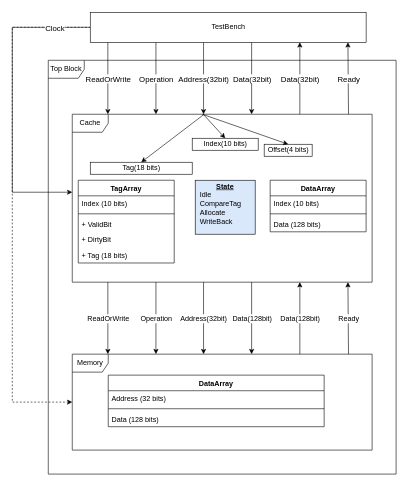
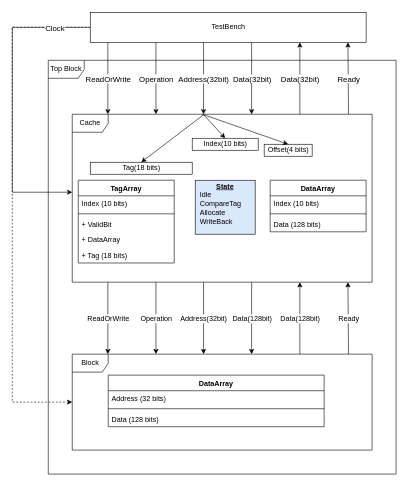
  <mxCell id="0" />
  <mxCell id="1" parent="0" />
  <mxCell id="2" value="Top Block" style="shape=umlFrame;whiteSpace=wrap;html=1;" vertex="1" parent="1"><mxGeometry x="80" y="100" width="580" height="690" as="geometry" /></mxCell>
  <mxCell id="3" style="edgeStyle=orthogonalEdgeStyle;rounded=0;orthogonalLoop=1;jettySize=auto;html=1;entryX=0;entryY=0.5;entryDx=0;entryDy=0;fontSize=13;startArrow=classic;startFill=1;endArrow=none;endFill=0;" edge="1" parent="1" source="4" target="53"><mxGeometry relative="1" as="geometry"><Array as="points"><mxPoint x="20" y="320" /><mxPoint x="20" y="45" /></Array></mxGeometry></mxCell>
  <mxCell id="4" value="Cache" style="shape=umlFrame;whiteSpace=wrap;html=1;" vertex="1" parent="1"><mxGeometry x="120" y="190" width="500" height="280" as="geometry" /></mxCell>
  <mxCell id="5" value="" style="endArrow=classic;html=1;exitX=0.083;exitY=1;exitDx=0;exitDy=0;exitPerimeter=0;entryX=0.083;entryY=0;entryDx=0;entryDy=0;entryPerimeter=0;fontSize=13;" edge="1" parent="1"><mxGeometry relative="1" as="geometry"><mxPoint x="179.34" y="70" as="sourcePoint" /><mxPoint x="179.34" y="190" as="targetPoint" /></mxGeometry></mxCell>
  <mxCell id="6" value="ReadOrWrite" style="edgeLabel;resizable=0;html=1;align=center;verticalAlign=middle;fontSize=13;" connectable="0" vertex="1" parent="5"><mxGeometry relative="1" as="geometry" /></mxCell>
  <mxCell id="7" value="" style="endArrow=classic;html=1;exitX=0.368;exitY=1.005;exitDx=0;exitDy=0;exitPerimeter=0;entryX=0.368;entryY=0.005;entryDx=0;entryDy=0;entryPerimeter=0;fontSize=13;" edge="1" parent="1"><mxGeometry relative="1" as="geometry"><mxPoint x="259.5" y="70" as="sourcePoint" /><mxPoint x="259.5" y="190" as="targetPoint" /></mxGeometry></mxCell>
  <mxCell id="8" value="Operation" style="edgeLabel;resizable=0;html=1;align=center;verticalAlign=middle;fontSize=13;" connectable="0" vertex="1" parent="7"><mxGeometry relative="1" as="geometry" /></mxCell>
  <mxCell id="9" value="" style="endArrow=classic;html=1;exitX=0.083;exitY=1;exitDx=0;exitDy=0;exitPerimeter=0;entryX=0.083;entryY=0;entryDx=0;entryDy=0;entryPerimeter=0;fontSize=13;" edge="1" parent="1"><mxGeometry relative="1" as="geometry"><mxPoint x="338.92" y="70" as="sourcePoint" /><mxPoint x="338.92" y="190" as="targetPoint" /></mxGeometry></mxCell>
  <mxCell id="10" value="Address(32bit)" style="edgeLabel;resizable=0;html=1;align=center;verticalAlign=middle;fontSize=13;" connectable="0" vertex="1" parent="9"><mxGeometry relative="1" as="geometry" /></mxCell>
  <mxCell id="11" value="" style="endArrow=classic;html=1;exitX=0.368;exitY=1.005;exitDx=0;exitDy=0;exitPerimeter=0;entryX=0.368;entryY=0.005;entryDx=0;entryDy=0;entryPerimeter=0;fontSize=13;" edge="1" parent="1"><mxGeometry relative="1" as="geometry"><mxPoint x="419.08" y="70" as="sourcePoint" /><mxPoint x="419.08" y="190" as="targetPoint" /></mxGeometry></mxCell>
  <mxCell id="12" value="Data(32bit)" style="edgeLabel;resizable=0;html=1;align=center;verticalAlign=middle;fontSize=13;" connectable="0" vertex="1" parent="11"><mxGeometry relative="1" as="geometry" /></mxCell>
  <mxCell id="13" value="" style="endArrow=classic;html=1;exitX=0.75;exitY=0;exitDx=0;exitDy=0;entryX=0.75;entryY=1;entryDx=0;entryDy=0;fontSize=13;" edge="1" parent="1"><mxGeometry relative="1" as="geometry"><mxPoint x="499.5" y="190" as="sourcePoint" /><mxPoint x="499.5" y="70" as="targetPoint" /></mxGeometry></mxCell>
  <mxCell id="14" value="Data(32bit)" style="edgeLabel;resizable=0;html=1;align=center;verticalAlign=middle;fontSize=13;" connectable="0" vertex="1" parent="13"><mxGeometry relative="1" as="geometry" /></mxCell>
  <mxCell id="15" value="" style="endArrow=classic;html=1;exitX=0.919;exitY=0;exitDx=0;exitDy=0;exitPerimeter=0;entryX=0.917;entryY=1;entryDx=0;entryDy=0;entryPerimeter=0;fontSize=13;" edge="1" parent="1"><mxGeometry relative="1" as="geometry"><mxPoint x="580.62" y="190" as="sourcePoint" /><mxPoint x="579.66" y="70" as="targetPoint" /></mxGeometry></mxCell>
  <mxCell id="16" value="Ready" style="edgeLabel;resizable=0;html=1;align=center;verticalAlign=middle;fontSize=13;" connectable="0" vertex="1" parent="15"><mxGeometry relative="1" as="geometry" /></mxCell>
  <mxCell id="17" value="" style="endArrow=classic;html=1;exitX=0.083;exitY=1;exitDx=0;exitDy=0;exitPerimeter=0;entryX=0.083;entryY=0;entryDx=0;entryDy=0;entryPerimeter=0;fontSize=12;" edge="1" parent="1"><mxGeometry relative="1" as="geometry"><mxPoint x="179.34" y="470" as="sourcePoint" /><mxPoint x="179.34" y="590" as="targetPoint" /></mxGeometry></mxCell>
  <mxCell id="18" value="ReadOrWrite" style="edgeLabel;resizable=0;html=1;align=center;verticalAlign=middle;fontSize=12;" connectable="0" vertex="1" parent="17"><mxGeometry relative="1" as="geometry" /></mxCell>
  <mxCell id="19" value="" style="endArrow=classic;html=1;exitX=0.368;exitY=1.005;exitDx=0;exitDy=0;exitPerimeter=0;entryX=0.368;entryY=0.005;entryDx=0;entryDy=0;entryPerimeter=0;fontSize=12;" edge="1" parent="1"><mxGeometry relative="1" as="geometry"><mxPoint x="259.5" y="470" as="sourcePoint" /><mxPoint x="259.5" y="590" as="targetPoint" /></mxGeometry></mxCell>
  <mxCell id="20" value="Operation" style="edgeLabel;resizable=0;html=1;align=center;verticalAlign=middle;fontSize=12;" connectable="0" vertex="1" parent="19"><mxGeometry relative="1" as="geometry" /></mxCell>
  <mxCell id="21" value="" style="endArrow=classic;html=1;exitX=0.083;exitY=1;exitDx=0;exitDy=0;exitPerimeter=0;entryX=0.083;entryY=0;entryDx=0;entryDy=0;entryPerimeter=0;fontSize=12;" edge="1" parent="1"><mxGeometry relative="1" as="geometry"><mxPoint x="338.92" y="470" as="sourcePoint" /><mxPoint x="338.92" y="590" as="targetPoint" /></mxGeometry></mxCell>
  <mxCell id="22" value="Address(32bit)" style="edgeLabel;resizable=0;html=1;align=center;verticalAlign=middle;fontSize=12;" connectable="0" vertex="1" parent="21"><mxGeometry relative="1" as="geometry" /></mxCell>
  <mxCell id="23" value="" style="endArrow=classic;html=1;exitX=0.368;exitY=1.005;exitDx=0;exitDy=0;exitPerimeter=0;entryX=0.368;entryY=0.005;entryDx=0;entryDy=0;entryPerimeter=0;fontSize=12;" edge="1" parent="1"><mxGeometry relative="1" as="geometry"><mxPoint x="419.08" y="470" as="sourcePoint" /><mxPoint x="419.08" y="590" as="targetPoint" /></mxGeometry></mxCell>
  <mxCell id="24" value="Data(128bit)" style="edgeLabel;resizable=0;html=1;align=center;verticalAlign=middle;fontSize=12;" connectable="0" vertex="1" parent="23"><mxGeometry relative="1" as="geometry" /></mxCell>
  <mxCell id="25" value="" style="endArrow=classic;html=1;exitX=0.75;exitY=0;exitDx=0;exitDy=0;entryX=0.75;entryY=1;entryDx=0;entryDy=0;fontSize=12;" edge="1" parent="1"><mxGeometry relative="1" as="geometry"><mxPoint x="499.5" y="590" as="sourcePoint" /><mxPoint x="499.5" y="470" as="targetPoint" /></mxGeometry></mxCell>
  <mxCell id="26" value="Data(128bit)" style="edgeLabel;resizable=0;html=1;align=center;verticalAlign=middle;fontSize=12;" connectable="0" vertex="1" parent="25"><mxGeometry relative="1" as="geometry" /></mxCell>
  <mxCell id="27" value="" style="endArrow=classic;html=1;exitX=0.919;exitY=0;exitDx=0;exitDy=0;exitPerimeter=0;entryX=0.917;entryY=1;entryDx=0;entryDy=0;entryPerimeter=0;fontSize=12;" edge="1" parent="1"><mxGeometry relative="1" as="geometry"><mxPoint x="580.62" y="590" as="sourcePoint" /><mxPoint x="579.66" y="470" as="targetPoint" /></mxGeometry></mxCell>
  <mxCell id="28" value="Ready" style="edgeLabel;resizable=0;html=1;align=center;verticalAlign=middle;fontSize=12;" connectable="0" vertex="1" parent="27"><mxGeometry relative="1" as="geometry" /></mxCell>
  <mxCell id="29" value="&lt;p style=&quot;margin: 0px ; margin-top: 4px ; text-align: center ; text-decoration: underline&quot;&gt;&lt;b&gt;State&lt;/b&gt;&lt;/p&gt;&lt;p style=&quot;margin: 0px ; margin-left: 8px&quot;&gt;Idle&lt;br&gt;CompareTag&lt;/p&gt;&lt;p style=&quot;margin: 0px ; margin-left: 8px&quot;&gt;Allocate&lt;/p&gt;&lt;p style=&quot;margin: 0px ; margin-left: 8px&quot;&gt;WriteBack&lt;/p&gt;" style="verticalAlign=top;align=left;overflow=fill;fontSize=12;fontFamily=Helvetica;html=1;fillColor=#dae8fc;" vertex="1" parent="1"><mxGeometry x="325" y="300" width="100" height="90" as="geometry" /></mxCell>
  <mxCell id="30" value="Index(10 bits)" style="html=1;" vertex="1" parent="1"><mxGeometry x="320" y="230" width="110" height="20" as="geometry" /></mxCell>
  <mxCell id="31" value="Tag(18 bits)" style="html=1;" vertex="1" parent="1"><mxGeometry x="150" y="270" width="170" height="20" as="geometry" /></mxCell>
  <mxCell id="32" value="Offset(4 bits)" style="html=1;" vertex="1" parent="1"><mxGeometry x="440" y="240" width="80" height="20" as="geometry" /></mxCell>
  <mxCell id="33" value="" style="endArrow=classic;html=1;exitX=0.436;exitY=-0.002;exitDx=0;exitDy=0;exitPerimeter=0;entryX=0.5;entryY=0;entryDx=0;entryDy=0;" edge="1" parent="1" source="4" target="30"><mxGeometry width="50" height="50" relative="1" as="geometry"><mxPoint x="250" y="230" as="sourcePoint" /><mxPoint x="280" y="210" as="targetPoint" /></mxGeometry></mxCell>
  <mxCell id="34" value="" style="endArrow=classic;html=1;entryX=0.5;entryY=0;entryDx=0;entryDy=0;" edge="1" parent="1" target="31"><mxGeometry width="50" height="50" relative="1" as="geometry"><mxPoint x="340" y="190" as="sourcePoint" /><mxPoint x="435" y="280" as="targetPoint" /></mxGeometry></mxCell>
  <mxCell id="35" value="" style="endArrow=classic;html=1;exitX=0.434;exitY=0;exitDx=0;exitDy=0;exitPerimeter=0;entryX=0.5;entryY=0;entryDx=0;entryDy=0;" edge="1" parent="1" source="4" target="32"><mxGeometry width="50" height="50" relative="1" as="geometry"><mxPoint x="359.04" y="209.12" as="sourcePoint" /><mxPoint x="445" y="290" as="targetPoint" /></mxGeometry></mxCell>
  <mxCell id="36" value="TagArray" style="swimlane;fontStyle=1;align=center;verticalAlign=top;childLayout=stackLayout;horizontal=1;startSize=26;horizontalStack=0;resizeParent=1;resizeParentMax=0;resizeLast=0;collapsible=1;marginBottom=0;" vertex="1" parent="1"><mxGeometry x="130" y="300" width="160" height="138" as="geometry" /></mxCell>
  <mxCell id="37" value="Index (10 bits)" style="text;strokeColor=none;fillColor=none;align=left;verticalAlign=top;spacingLeft=4;spacingRight=4;overflow=hidden;rotatable=0;points=[[0,0.5],[1,0.5]];portConstraint=eastwest;" vertex="1" parent="36"><mxGeometry y="26" width="160" height="26" as="geometry" /></mxCell>
  <mxCell id="38" value="" style="line;strokeWidth=1;fillColor=none;align=left;verticalAlign=middle;spacingTop=-1;spacingLeft=3;spacingRight=3;rotatable=0;labelPosition=right;points=[];portConstraint=eastwest;" vertex="1" parent="36"><mxGeometry y="52" width="160" height="8" as="geometry" /></mxCell>
  <mxCell id="39" value="+ ValidBit" style="text;strokeColor=none;fillColor=none;align=left;verticalAlign=top;spacingLeft=4;spacingRight=4;overflow=hidden;rotatable=0;points=[[0,0.5],[1,0.5]];portConstraint=eastwest;" vertex="1" parent="36"><mxGeometry y="60" width="160" height="26" as="geometry" /></mxCell>
- <mxCell id="40" value="+ DirtyBit" style="text;strokeColor=none;fillColor=none;align=left;verticalAlign=top;spacingLeft=4;spacingRight=4;overflow=hidden;rotatable=0;points=[[0,0.5],[1,0.5]];portConstraint=eastwest;" vertex="1" parent="36"><mxGeometry y="86" width="160" height="26" as="geometry" /></mxCell>
+ <mxCell id="40" value="+ DataArray" style="text;strokeColor=none;fillColor=none;align=left;verticalAlign=top;spacingLeft=4;spacingRight=4;overflow=hidden;rotatable=0;points=[[0,0.5],[1,0.5]];portConstraint=eastwest;" vertex="1" parent="36"><mxGeometry y="86" width="160" height="26" as="geometry" /></mxCell>
  <mxCell id="41" value="+ Tag (18 bits)" style="text;strokeColor=none;fillColor=none;align=left;verticalAlign=top;spacingLeft=4;spacingRight=4;overflow=hidden;rotatable=0;points=[[0,0.5],[1,0.5]];portConstraint=eastwest;" vertex="1" parent="36"><mxGeometry y="112" width="160" height="26" as="geometry" /></mxCell>
  <mxCell id="42" value="DataArray" style="swimlane;fontStyle=1;align=center;verticalAlign=top;childLayout=stackLayout;horizontal=1;startSize=26;horizontalStack=0;resizeParent=1;resizeParentMax=0;resizeLast=0;collapsible=1;marginBottom=0;" vertex="1" parent="1"><mxGeometry x="450" y="300" width="160" height="86" as="geometry" /></mxCell>
  <mxCell id="43" value="Index (10 bits)" style="text;strokeColor=none;fillColor=none;align=left;verticalAlign=top;spacingLeft=4;spacingRight=4;overflow=hidden;rotatable=0;points=[[0,0.5],[1,0.5]];portConstraint=eastwest;" vertex="1" parent="42"><mxGeometry y="26" width="160" height="26" as="geometry" /></mxCell>
  <mxCell id="44" value="" style="line;strokeWidth=1;fillColor=none;align=left;verticalAlign=middle;spacingTop=-1;spacingLeft=3;spacingRight=3;rotatable=0;labelPosition=right;points=[];portConstraint=eastwest;" vertex="1" parent="42"><mxGeometry y="52" width="160" height="8" as="geometry" /></mxCell>
  <mxCell id="45" value="Data (128 bits)" style="text;strokeColor=none;fillColor=none;align=left;verticalAlign=top;spacingLeft=4;spacingRight=4;overflow=hidden;rotatable=0;points=[[0,0.5],[1,0.5]];portConstraint=eastwest;" vertex="1" parent="42"><mxGeometry y="60" width="160" height="26" as="geometry" /></mxCell>
  <mxCell id="46" style="edgeStyle=orthogonalEdgeStyle;rounded=0;orthogonalLoop=1;jettySize=auto;html=1;entryX=0;entryY=0.5;entryDx=0;entryDy=0;fontSize=13;startArrow=classic;startFill=1;endArrow=none;endFill=0;dashed=1;" edge="1" parent="1" source="48" target="53"><mxGeometry relative="1" as="geometry"><Array as="points"><mxPoint x="20" y="670" /><mxPoint x="20" y="45" /></Array></mxGeometry></mxCell>
  <mxCell id="47" value="Clock" style="edgeLabel;html=1;align=center;verticalAlign=middle;resizable=0;points=[];fontSize=13;" vertex="1" connectable="0" parent="46"><mxGeometry x="0.186" y="1" relative="1" as="geometry"><mxPoint x="71" y="-218" as="offset" /></mxGeometry></mxCell>
- <mxCell id="48" value="Memory" style="shape=umlFrame;whiteSpace=wrap;html=1;" vertex="1" parent="1"><mxGeometry x="120" y="590" width="500" height="160" as="geometry" /></mxCell>
+ <mxCell id="48" value="Block" style="shape=umlFrame;whiteSpace=wrap;html=1;" vertex="1" parent="1"><mxGeometry x="120" y="590" width="500" height="160" as="geometry" /></mxCell>
  <mxCell id="49" value="DataArray" style="swimlane;fontStyle=1;align=center;verticalAlign=top;childLayout=stackLayout;horizontal=1;startSize=26;horizontalStack=0;resizeParent=1;resizeParentMax=0;resizeLast=0;collapsible=1;marginBottom=0;" vertex="1" parent="1"><mxGeometry x="180" y="625" width="360" height="86" as="geometry" /></mxCell>
  <mxCell id="50" value="Address (32 bits)" style="text;strokeColor=none;fillColor=none;align=left;verticalAlign=top;spacingLeft=4;spacingRight=4;overflow=hidden;rotatable=0;points=[[0,0.5],[1,0.5]];portConstraint=eastwest;" vertex="1" parent="49"><mxGeometry y="26" width="360" height="26" as="geometry" /></mxCell>
  <mxCell id="51" value="" style="line;strokeWidth=1;fillColor=none;align=left;verticalAlign=middle;spacingTop=-1;spacingLeft=3;spacingRight=3;rotatable=0;labelPosition=right;points=[];portConstraint=eastwest;" vertex="1" parent="49"><mxGeometry y="52" width="360" height="8" as="geometry" /></mxCell>
  <mxCell id="52" value="Data (128 bits)" style="text;strokeColor=none;fillColor=none;align=left;verticalAlign=top;spacingLeft=4;spacingRight=4;overflow=hidden;rotatable=0;points=[[0,0.5],[1,0.5]];portConstraint=eastwest;" vertex="1" parent="49"><mxGeometry y="60" width="360" height="26" as="geometry" /></mxCell>
  <mxCell id="53" value="TestBench" style="html=1;" vertex="1" parent="1"><mxGeometry x="150" y="20" width="460" height="50" as="geometry" /></mxCell>
